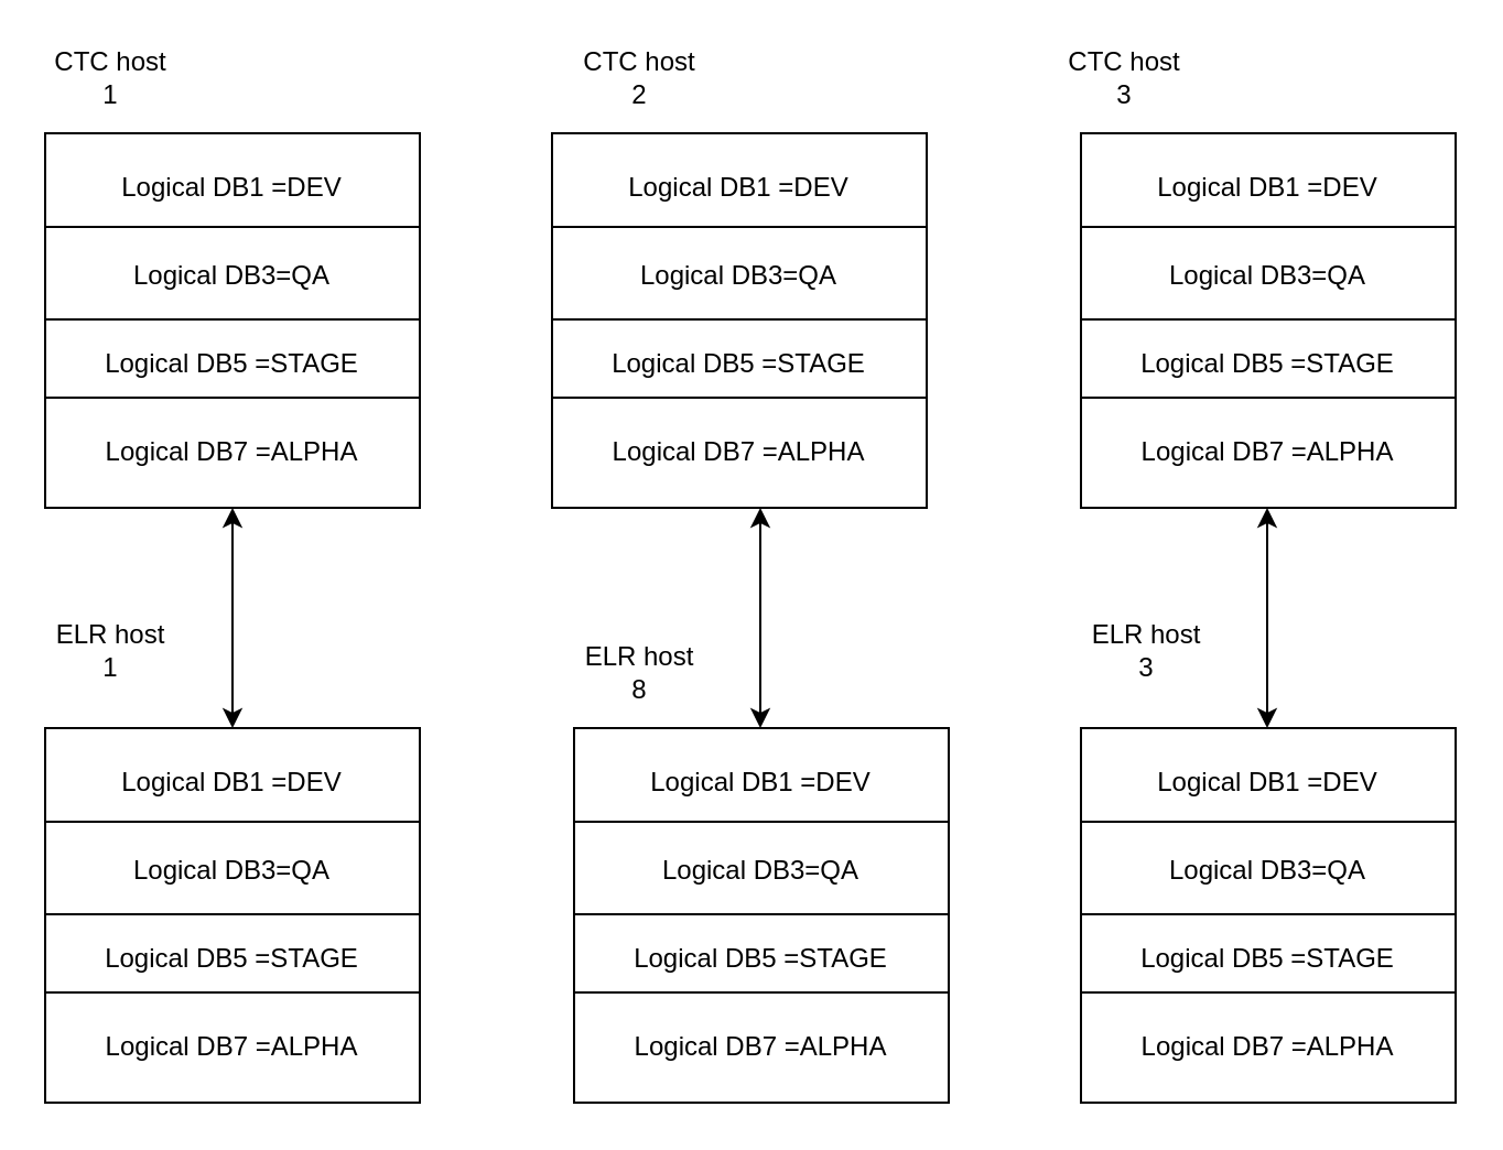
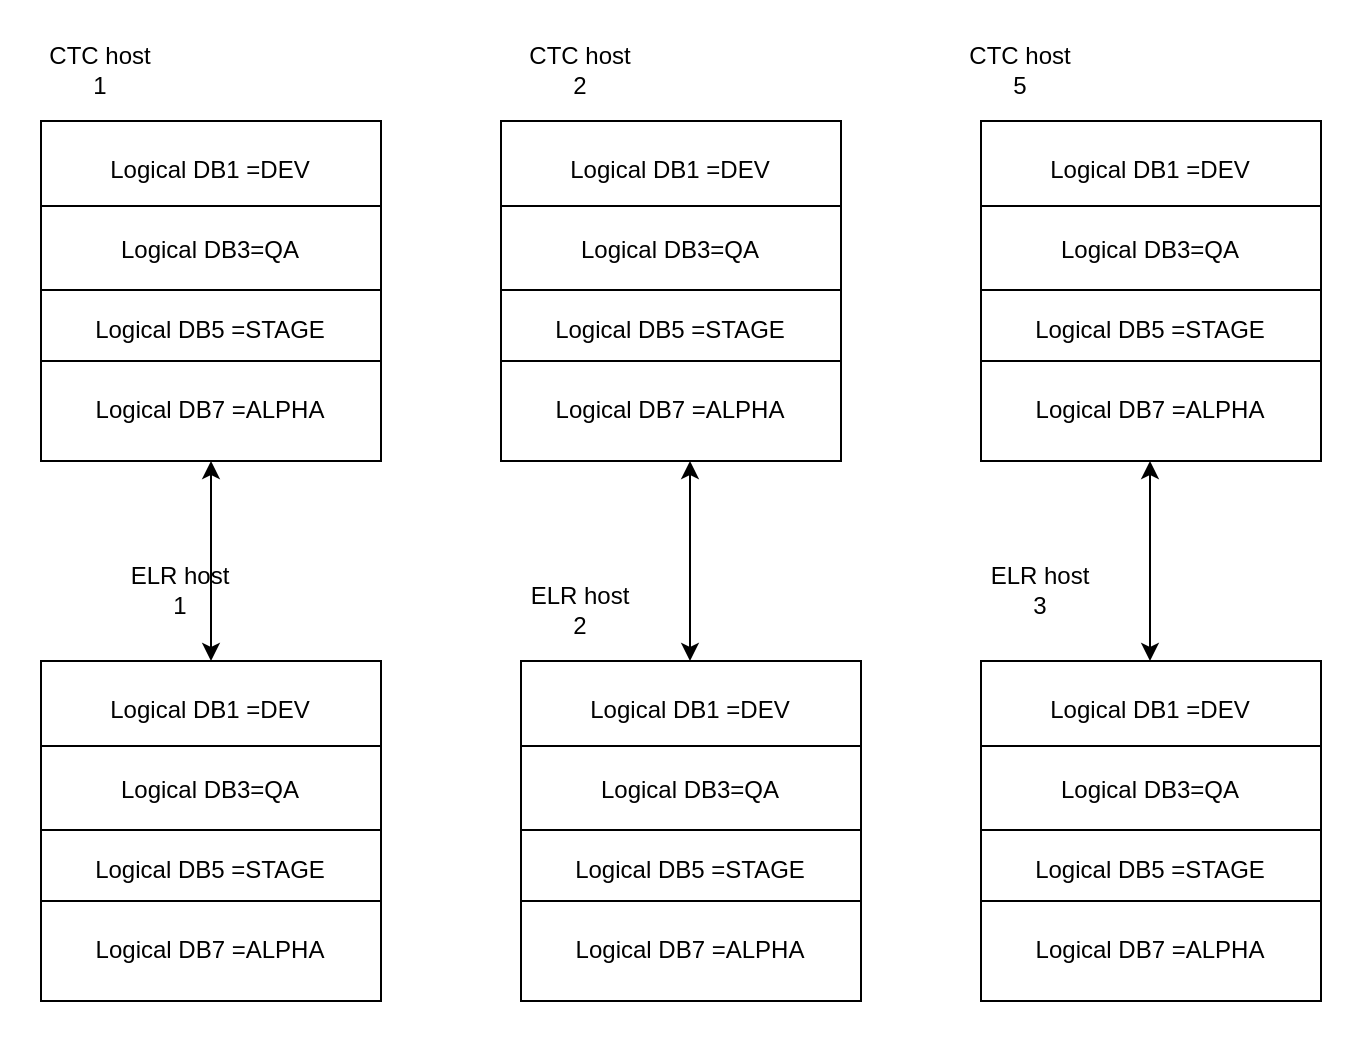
  <mxCell id="0" />
  <mxCell id="1" parent="0" />
  <mxCell id="2" value="CTC host 1" style="text;html=1;strokeColor=none;fillColor=none;align=center;verticalAlign=middle;whiteSpace=wrap;rounded=0;" vertex="1" parent="1"><mxGeometry x="20" y="20" width="60" height="30" as="geometry" /></mxCell>
  <mxCell id="3" value="CTC host 2" style="text;html=1;strokeColor=none;fillColor=none;align=center;verticalAlign=middle;whiteSpace=wrap;rounded=0;" vertex="1" parent="1"><mxGeometry x="260" y="20" width="60" height="30" as="geometry" /></mxCell>
- <mxCell id="4" value="CTC host 3" style="text;html=1;strokeColor=none;fillColor=none;align=center;verticalAlign=middle;whiteSpace=wrap;rounded=0;" vertex="1" parent="1"><mxGeometry x="480" y="20" width="60" height="30" as="geometry" /></mxCell>
- <mxCell id="5" value="ELR host 1" style="text;html=1;strokeColor=none;fillColor=none;align=center;verticalAlign=middle;whiteSpace=wrap;rounded=0;" vertex="1" parent="1"><mxGeometry x="20" y="280" width="60" height="30" as="geometry" /></mxCell>
- <mxCell id="6" value="ELR host 8" style="text;html=1;strokeColor=none;fillColor=none;align=center;verticalAlign=middle;whiteSpace=wrap;rounded=0;" vertex="1" parent="1"><mxGeometry x="260" y="290" width="60" height="30" as="geometry" /></mxCell>
+ <mxCell id="4" value="CTC host 5" style="text;html=1;strokeColor=none;fillColor=none;align=center;verticalAlign=middle;whiteSpace=wrap;rounded=0;" vertex="1" parent="1"><mxGeometry x="480" y="20" width="60" height="30" as="geometry" /></mxCell>
+ <mxCell id="5" value="ELR host 1" style="text;html=1;strokeColor=none;fillColor=none;align=center;verticalAlign=middle;whiteSpace=wrap;rounded=0;" vertex="1" parent="1"><mxGeometry x="60" y="280" width="60" height="30" as="geometry" /></mxCell>
+ <mxCell id="6" value="ELR host 2" style="text;html=1;strokeColor=none;fillColor=none;align=center;verticalAlign=middle;whiteSpace=wrap;rounded=0;" vertex="1" parent="1"><mxGeometry x="260" y="290" width="60" height="30" as="geometry" /></mxCell>
  <mxCell id="7" value="ELR host 3" style="text;html=1;strokeColor=none;fillColor=none;align=center;verticalAlign=middle;whiteSpace=wrap;rounded=0;" vertex="1" parent="1"><mxGeometry x="490" y="280" width="60" height="30" as="geometry" /></mxCell>
  <mxCell id="8" value="" style="endArrow=classic;startArrow=classic;html=1;rounded=0;entryX=0.5;entryY=1;entryDx=0;entryDy=0;exitX=0.5;exitY=0;exitDx=0;exitDy=0;" edge="1" parent="1"><mxGeometry width="50" height="50" relative="1" as="geometry"><mxPoint x="105" y="330" as="sourcePoint" /><mxPoint x="105" y="230" as="targetPoint" /></mxGeometry></mxCell>
  <mxCell id="9" value="" style="endArrow=classic;startArrow=classic;html=1;rounded=0;entryX=0.5;entryY=1;entryDx=0;entryDy=0;exitX=0.5;exitY=0;exitDx=0;exitDy=0;" edge="1" parent="1"><mxGeometry width="50" height="50" relative="1" as="geometry"><mxPoint x="344.5" y="330" as="sourcePoint" /><mxPoint x="344.5" y="230" as="targetPoint" /></mxGeometry></mxCell>
  <mxCell id="10" value="" style="endArrow=classic;startArrow=classic;html=1;rounded=0;entryX=0.5;entryY=1;entryDx=0;entryDy=0;exitX=0.5;exitY=0;exitDx=0;exitDy=0;" edge="1" parent="1"><mxGeometry width="50" height="50" relative="1" as="geometry"><mxPoint x="574.5" y="330" as="sourcePoint" /><mxPoint x="574.5" y="230" as="targetPoint" /></mxGeometry></mxCell>
  <mxCell id="11" value="" style="group" vertex="1" connectable="0" parent="1"><mxGeometry x="20" y="60" width="170" height="170" as="geometry" /></mxCell>
  <mxCell id="12" value="" style="whiteSpace=wrap;html=1;aspect=fixed;" vertex="1" parent="11"><mxGeometry width="170" height="170" as="geometry" /></mxCell>
  <mxCell id="13" value="" style="endArrow=none;html=1;rounded=0;exitX=0;exitY=0.25;exitDx=0;exitDy=0;entryX=1;entryY=0.25;entryDx=0;entryDy=0;" edge="1" parent="11" source="12" target="12"><mxGeometry width="50" height="50" relative="1" as="geometry"><mxPoint x="10" y="50" as="sourcePoint" /><mxPoint x="60" as="targetPoint" /></mxGeometry></mxCell>
  <mxCell id="14" value="" style="endArrow=none;html=1;rounded=0;exitX=0;exitY=0.25;exitDx=0;exitDy=0;entryX=1;entryY=0.25;entryDx=0;entryDy=0;" edge="1" parent="11"><mxGeometry width="50" height="50" relative="1" as="geometry"><mxPoint y="84.5" as="sourcePoint" /><mxPoint x="170" y="84.5" as="targetPoint" /></mxGeometry></mxCell>
  <mxCell id="15" value="" style="endArrow=none;html=1;rounded=0;exitX=0;exitY=0.25;exitDx=0;exitDy=0;entryX=1;entryY=0.25;entryDx=0;entryDy=0;" edge="1" parent="11"><mxGeometry width="50" height="50" relative="1" as="geometry"><mxPoint y="120" as="sourcePoint" /><mxPoint x="170" y="120" as="targetPoint" /></mxGeometry></mxCell>
  <mxCell id="16" value="Logical DB1 =DEV" style="text;html=1;strokeColor=none;fillColor=none;align=center;verticalAlign=middle;whiteSpace=wrap;rounded=0;" vertex="1" parent="11"><mxGeometry x="10" y="10" width="150" height="30" as="geometry" /></mxCell>
  <mxCell id="17" value="Logical DB3=QA" style="text;html=1;strokeColor=none;fillColor=none;align=center;verticalAlign=middle;whiteSpace=wrap;rounded=0;" vertex="1" parent="11"><mxGeometry x="10" y="50" width="150" height="30" as="geometry" /></mxCell>
  <mxCell id="18" value="Logical DB5 =STAGE" style="text;html=1;strokeColor=none;fillColor=none;align=center;verticalAlign=middle;whiteSpace=wrap;rounded=0;" vertex="1" parent="11"><mxGeometry x="10" y="90" width="150" height="30" as="geometry" /></mxCell>
  <mxCell id="19" value="Logical DB7 =ALPHA" style="text;html=1;strokeColor=none;fillColor=none;align=center;verticalAlign=middle;whiteSpace=wrap;rounded=0;" vertex="1" parent="11"><mxGeometry x="10" y="130" width="150" height="30" as="geometry" /></mxCell>
  <mxCell id="20" value="" style="group" vertex="1" connectable="0" parent="1"><mxGeometry x="260" y="330" width="170" height="170" as="geometry" /></mxCell>
  <mxCell id="21" value="" style="whiteSpace=wrap;html=1;aspect=fixed;" vertex="1" parent="20"><mxGeometry width="170" height="170" as="geometry" /></mxCell>
  <mxCell id="22" value="" style="endArrow=none;html=1;rounded=0;exitX=0;exitY=0.25;exitDx=0;exitDy=0;entryX=1;entryY=0.25;entryDx=0;entryDy=0;" edge="1" parent="20" source="21" target="21"><mxGeometry width="50" height="50" relative="1" as="geometry"><mxPoint x="10" y="50" as="sourcePoint" /><mxPoint x="60" as="targetPoint" /></mxGeometry></mxCell>
  <mxCell id="23" value="" style="endArrow=none;html=1;rounded=0;exitX=0;exitY=0.25;exitDx=0;exitDy=0;entryX=1;entryY=0.25;entryDx=0;entryDy=0;" edge="1" parent="20"><mxGeometry width="50" height="50" relative="1" as="geometry"><mxPoint y="84.5" as="sourcePoint" /><mxPoint x="170" y="84.5" as="targetPoint" /></mxGeometry></mxCell>
  <mxCell id="24" value="" style="endArrow=none;html=1;rounded=0;exitX=0;exitY=0.25;exitDx=0;exitDy=0;entryX=1;entryY=0.25;entryDx=0;entryDy=0;" edge="1" parent="20"><mxGeometry width="50" height="50" relative="1" as="geometry"><mxPoint y="120" as="sourcePoint" /><mxPoint x="170" y="120" as="targetPoint" /></mxGeometry></mxCell>
  <mxCell id="25" value="Logical DB1 =DEV" style="text;html=1;strokeColor=none;fillColor=none;align=center;verticalAlign=middle;whiteSpace=wrap;rounded=0;" vertex="1" parent="20"><mxGeometry x="10" y="10" width="150" height="30" as="geometry" /></mxCell>
  <mxCell id="26" value="Logical DB3=QA" style="text;html=1;strokeColor=none;fillColor=none;align=center;verticalAlign=middle;whiteSpace=wrap;rounded=0;" vertex="1" parent="20"><mxGeometry x="10" y="50" width="150" height="30" as="geometry" /></mxCell>
  <mxCell id="27" value="Logical DB5 =STAGE" style="text;html=1;strokeColor=none;fillColor=none;align=center;verticalAlign=middle;whiteSpace=wrap;rounded=0;" vertex="1" parent="20"><mxGeometry x="10" y="90" width="150" height="30" as="geometry" /></mxCell>
  <mxCell id="28" value="Logical DB7 =ALPHA" style="text;html=1;strokeColor=none;fillColor=none;align=center;verticalAlign=middle;whiteSpace=wrap;rounded=0;" vertex="1" parent="20"><mxGeometry x="10" y="130" width="150" height="30" as="geometry" /></mxCell>
  <mxCell id="29" value="" style="group" vertex="1" connectable="0" parent="1"><mxGeometry x="490" y="330" width="170" height="170" as="geometry" /></mxCell>
  <mxCell id="30" value="" style="whiteSpace=wrap;html=1;aspect=fixed;" vertex="1" parent="29"><mxGeometry width="170" height="170" as="geometry" /></mxCell>
  <mxCell id="31" value="" style="endArrow=none;html=1;rounded=0;exitX=0;exitY=0.25;exitDx=0;exitDy=0;entryX=1;entryY=0.25;entryDx=0;entryDy=0;" edge="1" parent="29" source="30" target="30"><mxGeometry width="50" height="50" relative="1" as="geometry"><mxPoint x="10" y="50" as="sourcePoint" /><mxPoint x="60" as="targetPoint" /></mxGeometry></mxCell>
  <mxCell id="32" value="" style="endArrow=none;html=1;rounded=0;exitX=0;exitY=0.25;exitDx=0;exitDy=0;entryX=1;entryY=0.25;entryDx=0;entryDy=0;" edge="1" parent="29"><mxGeometry width="50" height="50" relative="1" as="geometry"><mxPoint y="84.5" as="sourcePoint" /><mxPoint x="170" y="84.5" as="targetPoint" /></mxGeometry></mxCell>
  <mxCell id="33" value="" style="endArrow=none;html=1;rounded=0;exitX=0;exitY=0.25;exitDx=0;exitDy=0;entryX=1;entryY=0.25;entryDx=0;entryDy=0;" edge="1" parent="29"><mxGeometry width="50" height="50" relative="1" as="geometry"><mxPoint y="120" as="sourcePoint" /><mxPoint x="170" y="120" as="targetPoint" /></mxGeometry></mxCell>
  <mxCell id="34" value="Logical DB1 =DEV" style="text;html=1;strokeColor=none;fillColor=none;align=center;verticalAlign=middle;whiteSpace=wrap;rounded=0;" vertex="1" parent="29"><mxGeometry x="10" y="10" width="150" height="30" as="geometry" /></mxCell>
  <mxCell id="35" value="Logical DB3=QA" style="text;html=1;strokeColor=none;fillColor=none;align=center;verticalAlign=middle;whiteSpace=wrap;rounded=0;" vertex="1" parent="29"><mxGeometry x="10" y="50" width="150" height="30" as="geometry" /></mxCell>
  <mxCell id="36" value="Logical DB5 =STAGE" style="text;html=1;strokeColor=none;fillColor=none;align=center;verticalAlign=middle;whiteSpace=wrap;rounded=0;" vertex="1" parent="29"><mxGeometry x="10" y="90" width="150" height="30" as="geometry" /></mxCell>
  <mxCell id="37" value="Logical DB7 =ALPHA" style="text;html=1;strokeColor=none;fillColor=none;align=center;verticalAlign=middle;whiteSpace=wrap;rounded=0;" vertex="1" parent="29"><mxGeometry x="10" y="130" width="150" height="30" as="geometry" /></mxCell>
  <mxCell id="38" value="" style="group" vertex="1" connectable="0" parent="1"><mxGeometry x="20" y="330" width="170" height="170" as="geometry" /></mxCell>
  <mxCell id="39" value="" style="whiteSpace=wrap;html=1;aspect=fixed;" vertex="1" parent="38"><mxGeometry width="170" height="170" as="geometry" /></mxCell>
  <mxCell id="40" value="" style="endArrow=none;html=1;rounded=0;exitX=0;exitY=0.25;exitDx=0;exitDy=0;entryX=1;entryY=0.25;entryDx=0;entryDy=0;" edge="1" parent="38" source="39" target="39"><mxGeometry width="50" height="50" relative="1" as="geometry"><mxPoint x="10" y="50" as="sourcePoint" /><mxPoint x="60" as="targetPoint" /></mxGeometry></mxCell>
  <mxCell id="41" value="" style="endArrow=none;html=1;rounded=0;exitX=0;exitY=0.25;exitDx=0;exitDy=0;entryX=1;entryY=0.25;entryDx=0;entryDy=0;" edge="1" parent="38"><mxGeometry width="50" height="50" relative="1" as="geometry"><mxPoint y="84.5" as="sourcePoint" /><mxPoint x="170" y="84.5" as="targetPoint" /></mxGeometry></mxCell>
  <mxCell id="42" value="" style="endArrow=none;html=1;rounded=0;exitX=0;exitY=0.25;exitDx=0;exitDy=0;entryX=1;entryY=0.25;entryDx=0;entryDy=0;" edge="1" parent="38"><mxGeometry width="50" height="50" relative="1" as="geometry"><mxPoint y="120" as="sourcePoint" /><mxPoint x="170" y="120" as="targetPoint" /></mxGeometry></mxCell>
  <mxCell id="43" value="Logical DB1 =DEV" style="text;html=1;strokeColor=none;fillColor=none;align=center;verticalAlign=middle;whiteSpace=wrap;rounded=0;" vertex="1" parent="38"><mxGeometry x="10" y="10" width="150" height="30" as="geometry" /></mxCell>
  <mxCell id="44" value="Logical DB3=QA" style="text;html=1;strokeColor=none;fillColor=none;align=center;verticalAlign=middle;whiteSpace=wrap;rounded=0;" vertex="1" parent="38"><mxGeometry x="10" y="50" width="150" height="30" as="geometry" /></mxCell>
  <mxCell id="45" value="Logical DB5 =STAGE" style="text;html=1;strokeColor=none;fillColor=none;align=center;verticalAlign=middle;whiteSpace=wrap;rounded=0;" vertex="1" parent="38"><mxGeometry x="10" y="90" width="150" height="30" as="geometry" /></mxCell>
  <mxCell id="46" value="Logical DB7 =ALPHA" style="text;html=1;strokeColor=none;fillColor=none;align=center;verticalAlign=middle;whiteSpace=wrap;rounded=0;" vertex="1" parent="38"><mxGeometry x="10" y="130" width="150" height="30" as="geometry" /></mxCell>
  <mxCell id="47" value="" style="group" vertex="1" connectable="0" parent="1"><mxGeometry x="490" y="60" width="170" height="170" as="geometry" /></mxCell>
  <mxCell id="48" value="" style="whiteSpace=wrap;html=1;aspect=fixed;" vertex="1" parent="47"><mxGeometry width="170" height="170" as="geometry" /></mxCell>
  <mxCell id="49" value="" style="endArrow=none;html=1;rounded=0;exitX=0;exitY=0.25;exitDx=0;exitDy=0;entryX=1;entryY=0.25;entryDx=0;entryDy=0;" edge="1" parent="47" source="48" target="48"><mxGeometry width="50" height="50" relative="1" as="geometry"><mxPoint x="10" y="50" as="sourcePoint" /><mxPoint x="60" as="targetPoint" /></mxGeometry></mxCell>
  <mxCell id="50" value="" style="endArrow=none;html=1;rounded=0;exitX=0;exitY=0.25;exitDx=0;exitDy=0;entryX=1;entryY=0.25;entryDx=0;entryDy=0;" edge="1" parent="47"><mxGeometry width="50" height="50" relative="1" as="geometry"><mxPoint y="84.5" as="sourcePoint" /><mxPoint x="170" y="84.5" as="targetPoint" /></mxGeometry></mxCell>
  <mxCell id="51" value="" style="endArrow=none;html=1;rounded=0;exitX=0;exitY=0.25;exitDx=0;exitDy=0;entryX=1;entryY=0.25;entryDx=0;entryDy=0;" edge="1" parent="47"><mxGeometry width="50" height="50" relative="1" as="geometry"><mxPoint y="120" as="sourcePoint" /><mxPoint x="170" y="120" as="targetPoint" /></mxGeometry></mxCell>
  <mxCell id="52" value="Logical DB1 =DEV" style="text;html=1;strokeColor=none;fillColor=none;align=center;verticalAlign=middle;whiteSpace=wrap;rounded=0;" vertex="1" parent="47"><mxGeometry x="10" y="10" width="150" height="30" as="geometry" /></mxCell>
  <mxCell id="53" value="Logical DB3=QA" style="text;html=1;strokeColor=none;fillColor=none;align=center;verticalAlign=middle;whiteSpace=wrap;rounded=0;" vertex="1" parent="47"><mxGeometry x="10" y="50" width="150" height="30" as="geometry" /></mxCell>
  <mxCell id="54" value="Logical DB5 =STAGE" style="text;html=1;strokeColor=none;fillColor=none;align=center;verticalAlign=middle;whiteSpace=wrap;rounded=0;" vertex="1" parent="47"><mxGeometry x="10" y="90" width="150" height="30" as="geometry" /></mxCell>
  <mxCell id="55" value="Logical DB7 =ALPHA" style="text;html=1;strokeColor=none;fillColor=none;align=center;verticalAlign=middle;whiteSpace=wrap;rounded=0;" vertex="1" parent="47"><mxGeometry x="10" y="130" width="150" height="30" as="geometry" /></mxCell>
  <mxCell id="56" value="" style="group" vertex="1" connectable="0" parent="1"><mxGeometry x="250" y="60" width="170" height="170" as="geometry" /></mxCell>
  <mxCell id="57" value="" style="whiteSpace=wrap;html=1;aspect=fixed;" vertex="1" parent="56"><mxGeometry width="170" height="170" as="geometry" /></mxCell>
  <mxCell id="58" value="" style="endArrow=none;html=1;rounded=0;exitX=0;exitY=0.25;exitDx=0;exitDy=0;entryX=1;entryY=0.25;entryDx=0;entryDy=0;" edge="1" parent="56" source="57" target="57"><mxGeometry width="50" height="50" relative="1" as="geometry"><mxPoint x="10" y="50" as="sourcePoint" /><mxPoint x="60" as="targetPoint" /></mxGeometry></mxCell>
  <mxCell id="59" value="" style="endArrow=none;html=1;rounded=0;exitX=0;exitY=0.25;exitDx=0;exitDy=0;entryX=1;entryY=0.25;entryDx=0;entryDy=0;" edge="1" parent="56"><mxGeometry width="50" height="50" relative="1" as="geometry"><mxPoint y="84.5" as="sourcePoint" /><mxPoint x="170" y="84.5" as="targetPoint" /></mxGeometry></mxCell>
  <mxCell id="60" value="" style="endArrow=none;html=1;rounded=0;exitX=0;exitY=0.25;exitDx=0;exitDy=0;entryX=1;entryY=0.25;entryDx=0;entryDy=0;" edge="1" parent="56"><mxGeometry width="50" height="50" relative="1" as="geometry"><mxPoint y="120" as="sourcePoint" /><mxPoint x="170" y="120" as="targetPoint" /></mxGeometry></mxCell>
  <mxCell id="61" value="Logical DB1 =DEV" style="text;html=1;strokeColor=none;fillColor=none;align=center;verticalAlign=middle;whiteSpace=wrap;rounded=0;" vertex="1" parent="56"><mxGeometry x="10" y="10" width="150" height="30" as="geometry" /></mxCell>
  <mxCell id="62" value="Logical DB3=QA" style="text;html=1;strokeColor=none;fillColor=none;align=center;verticalAlign=middle;whiteSpace=wrap;rounded=0;" vertex="1" parent="56"><mxGeometry x="10" y="50" width="150" height="30" as="geometry" /></mxCell>
  <mxCell id="63" value="Logical DB5 =STAGE" style="text;html=1;strokeColor=none;fillColor=none;align=center;verticalAlign=middle;whiteSpace=wrap;rounded=0;" vertex="1" parent="56"><mxGeometry x="10" y="90" width="150" height="30" as="geometry" /></mxCell>
  <mxCell id="64" value="Logical DB7 =ALPHA" style="text;html=1;strokeColor=none;fillColor=none;align=center;verticalAlign=middle;whiteSpace=wrap;rounded=0;" vertex="1" parent="56"><mxGeometry x="10" y="130" width="150" height="30" as="geometry" /></mxCell>
